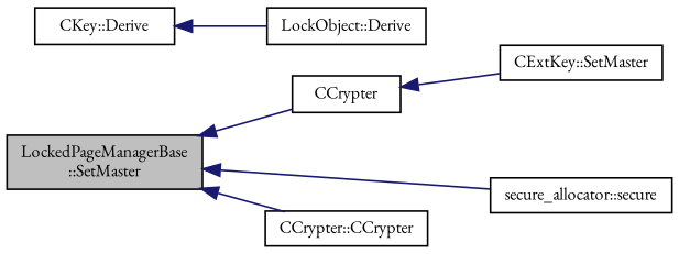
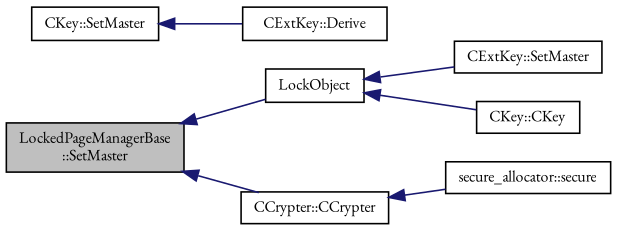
  digraph {
    fontname="EB Garamond"
    rankdir=LR
    node [color=black fillcolor=white fontname="EB Garamond" fontsize=10 shape=record style=filled]
    edge [color=midnightblue dir=back fontname="EB Garamond" fontsize=10 labelfontname=Helvetica labelfontsize=10 style=solid]
    n1 [fillcolor=grey75 fontcolor=black height=0.2 label="LockedPageManagerBase\l::SetMaster" width=0.4]
-   n2 [height=0.2 label=CCrypter width=0.4]
+   n2 [height=0.2 label=LockObject width=0.4]
    n3 [height=0.2 label="secure_allocator::secure" width=0.4]
    n4 [height=0.2 label="CCrypter::CCrypter" width=0.4]
    n5 [height=0.2 label="CExtKey::SetMaster" width=0.4]
-   n7 [height=0.2 label="CKey::Derive" width=0.4]
-   n8 [height=0.2 label="LockObject::Derive" width=0.4]
+   n6 [height=0.2 label="CKey::CKey" width=0.4]
+   n7 [height=0.2 label="CKey::SetMaster" width=0.4]
+   n8 [height=0.2 label="CExtKey::Derive" width=0.4]
    n1 -> n2
-   n1 -> n3
+   n4 -> n3
    n1 -> n4
    n2 -> n5
+   n2 -> n6
    n7 -> n8
  }
